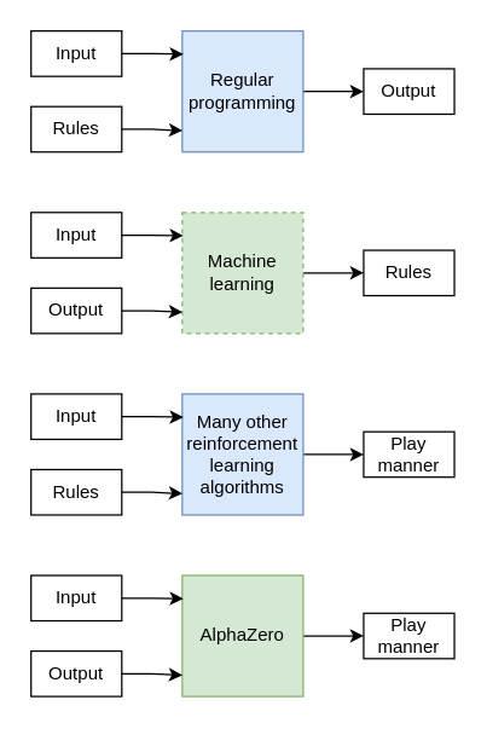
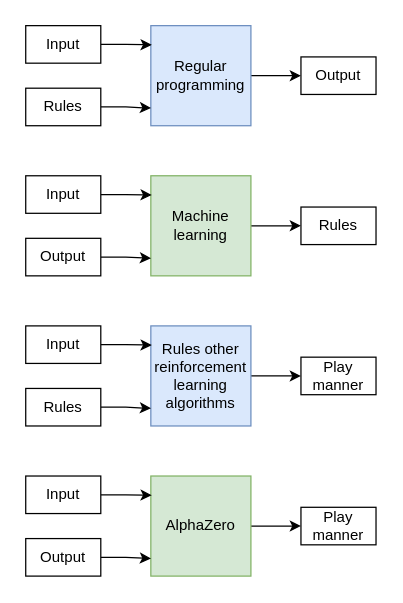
  <mxCell id="0" />
  <mxCell id="1" parent="0" />
  <mxCell id="2" value="" style="edgeStyle=orthogonalEdgeStyle;rounded=0;orthogonalLoop=1;jettySize=auto;html=1;" edge="1" parent="1" source="3" target="8"><mxGeometry relative="1" as="geometry" /></mxCell>
  <mxCell id="3" value="Regular&lt;br&gt;programming" style="rounded=0;whiteSpace=wrap;html=1;fillColor=#dae8fc;strokeColor=#6c8ebf;" vertex="1" parent="1"><mxGeometry x="120" y="20" width="80" height="80" as="geometry" /></mxCell>
  <mxCell id="4" value="" style="edgeStyle=orthogonalEdgeStyle;rounded=0;orthogonalLoop=1;jettySize=auto;html=1;entryX=0.009;entryY=0.192;entryDx=0;entryDy=0;entryPerimeter=0;" edge="1" parent="1" source="5" target="3"><mxGeometry relative="1" as="geometry" /></mxCell>
  <mxCell id="5" value="Input" style="rounded=0;whiteSpace=wrap;html=1;" vertex="1" parent="1"><mxGeometry x="20" y="20" width="60" height="30" as="geometry" /></mxCell>
  <mxCell id="6" value="" style="edgeStyle=orthogonalEdgeStyle;rounded=0;orthogonalLoop=1;jettySize=auto;html=1;entryX=0.002;entryY=0.824;entryDx=0;entryDy=0;entryPerimeter=0;" edge="1" parent="1" source="7" target="3"><mxGeometry relative="1" as="geometry"><mxPoint x="160" y="85" as="targetPoint" /></mxGeometry></mxCell>
  <mxCell id="7" value="Rules" style="rounded=0;whiteSpace=wrap;html=1;" vertex="1" parent="1"><mxGeometry x="20" y="70" width="60" height="30" as="geometry" /></mxCell>
  <mxCell id="8" value="Output" style="rounded=0;whiteSpace=wrap;html=1;" vertex="1" parent="1"><mxGeometry x="240" y="45" width="60" height="30" as="geometry" /></mxCell>
  <mxCell id="9" value="" style="edgeStyle=orthogonalEdgeStyle;rounded=0;orthogonalLoop=1;jettySize=auto;html=1;" edge="1" parent="1" source="10" target="15"><mxGeometry relative="1" as="geometry" /></mxCell>
- <mxCell id="10" value="Machine&lt;br&gt;learning" style="rounded=0;whiteSpace=wrap;html=1;fillColor=#d5e8d4;strokeColor=#82b366;dashed=1;" vertex="1" parent="1"><mxGeometry x="120" y="140" width="80" height="80" as="geometry" /></mxCell>
+ <mxCell id="10" value="Machine&lt;br&gt;learning" style="rounded=0;whiteSpace=wrap;html=1;fillColor=#d5e8d4;strokeColor=#82b366;" vertex="1" parent="1"><mxGeometry x="120" y="140" width="80" height="80" as="geometry" /></mxCell>
  <mxCell id="11" value="" style="edgeStyle=orthogonalEdgeStyle;rounded=0;orthogonalLoop=1;jettySize=auto;html=1;entryX=0.009;entryY=0.192;entryDx=0;entryDy=0;entryPerimeter=0;" edge="1" parent="1" source="12" target="10"><mxGeometry relative="1" as="geometry" /></mxCell>
  <mxCell id="12" value="Input" style="rounded=0;whiteSpace=wrap;html=1;" vertex="1" parent="1"><mxGeometry x="20" y="140" width="60" height="30" as="geometry" /></mxCell>
  <mxCell id="13" value="" style="edgeStyle=orthogonalEdgeStyle;rounded=0;orthogonalLoop=1;jettySize=auto;html=1;entryX=0.002;entryY=0.824;entryDx=0;entryDy=0;entryPerimeter=0;" edge="1" parent="1" source="14" target="10"><mxGeometry relative="1" as="geometry"><mxPoint x="160" y="205" as="targetPoint" /></mxGeometry></mxCell>
  <mxCell id="14" value="Output" style="rounded=0;whiteSpace=wrap;html=1;" vertex="1" parent="1"><mxGeometry x="20" y="190" width="60" height="30" as="geometry" /></mxCell>
  <mxCell id="15" value="Rules" style="rounded=0;whiteSpace=wrap;html=1;" vertex="1" parent="1"><mxGeometry x="240" y="165" width="60" height="30" as="geometry" /></mxCell>
  <mxCell id="16" value="" style="edgeStyle=orthogonalEdgeStyle;rounded=0;orthogonalLoop=1;jettySize=auto;html=1;" edge="1" parent="1" source="17" target="22"><mxGeometry relative="1" as="geometry" /></mxCell>
- <mxCell id="17" value="Many other reinforcement learning algorithms" style="rounded=0;whiteSpace=wrap;html=1;fillColor=#dae8fc;strokeColor=#6c8ebf;" vertex="1" parent="1"><mxGeometry x="120" y="260" width="80" height="80" as="geometry" /></mxCell>
+ <mxCell id="17" value="Rules other reinforcement learning algorithms" style="rounded=0;whiteSpace=wrap;html=1;fillColor=#dae8fc;strokeColor=#6c8ebf;" vertex="1" parent="1"><mxGeometry x="120" y="260" width="80" height="80" as="geometry" /></mxCell>
  <mxCell id="18" value="" style="edgeStyle=orthogonalEdgeStyle;rounded=0;orthogonalLoop=1;jettySize=auto;html=1;entryX=0.009;entryY=0.192;entryDx=0;entryDy=0;entryPerimeter=0;" edge="1" parent="1" source="19" target="17"><mxGeometry relative="1" as="geometry" /></mxCell>
  <mxCell id="19" value="Input" style="rounded=0;whiteSpace=wrap;html=1;" vertex="1" parent="1"><mxGeometry x="20" y="260" width="60" height="30" as="geometry" /></mxCell>
  <mxCell id="20" value="" style="edgeStyle=orthogonalEdgeStyle;rounded=0;orthogonalLoop=1;jettySize=auto;html=1;entryX=0.002;entryY=0.824;entryDx=0;entryDy=0;entryPerimeter=0;" edge="1" parent="1" source="21" target="17"><mxGeometry relative="1" as="geometry"><mxPoint x="160" y="325" as="targetPoint" /></mxGeometry></mxCell>
  <mxCell id="21" value="Rules" style="rounded=0;whiteSpace=wrap;html=1;" vertex="1" parent="1"><mxGeometry x="20" y="310" width="60" height="30" as="geometry" /></mxCell>
  <mxCell id="22" value="Play manner" style="rounded=0;whiteSpace=wrap;html=1;" vertex="1" parent="1"><mxGeometry x="240" y="285" width="60" height="30" as="geometry" /></mxCell>
  <mxCell id="23" value="" style="edgeStyle=orthogonalEdgeStyle;rounded=0;orthogonalLoop=1;jettySize=auto;html=1;" edge="1" parent="1" source="24" target="29"><mxGeometry relative="1" as="geometry" /></mxCell>
  <mxCell id="24" value="AlphaZero" style="rounded=0;whiteSpace=wrap;html=1;fillColor=#d5e8d4;strokeColor=#82b366;" vertex="1" parent="1"><mxGeometry x="120" y="380" width="80" height="80" as="geometry" /></mxCell>
  <mxCell id="25" value="" style="edgeStyle=orthogonalEdgeStyle;rounded=0;orthogonalLoop=1;jettySize=auto;html=1;entryX=0.009;entryY=0.192;entryDx=0;entryDy=0;entryPerimeter=0;" edge="1" parent="1" source="26" target="24"><mxGeometry relative="1" as="geometry" /></mxCell>
  <mxCell id="26" value="Input" style="rounded=0;whiteSpace=wrap;html=1;" vertex="1" parent="1"><mxGeometry x="20" y="380" width="60" height="30" as="geometry" /></mxCell>
  <mxCell id="27" value="" style="edgeStyle=orthogonalEdgeStyle;rounded=0;orthogonalLoop=1;jettySize=auto;html=1;entryX=0.002;entryY=0.824;entryDx=0;entryDy=0;entryPerimeter=0;" edge="1" parent="1" source="28" target="24"><mxGeometry relative="1" as="geometry"><mxPoint x="160" y="445" as="targetPoint" /></mxGeometry></mxCell>
  <mxCell id="28" value="Output" style="rounded=0;whiteSpace=wrap;html=1;" vertex="1" parent="1"><mxGeometry x="20" y="430" width="60" height="30" as="geometry" /></mxCell>
  <mxCell id="29" value="Play manner" style="rounded=0;whiteSpace=wrap;html=1;" vertex="1" parent="1"><mxGeometry x="240" y="405" width="60" height="30" as="geometry" /></mxCell>
